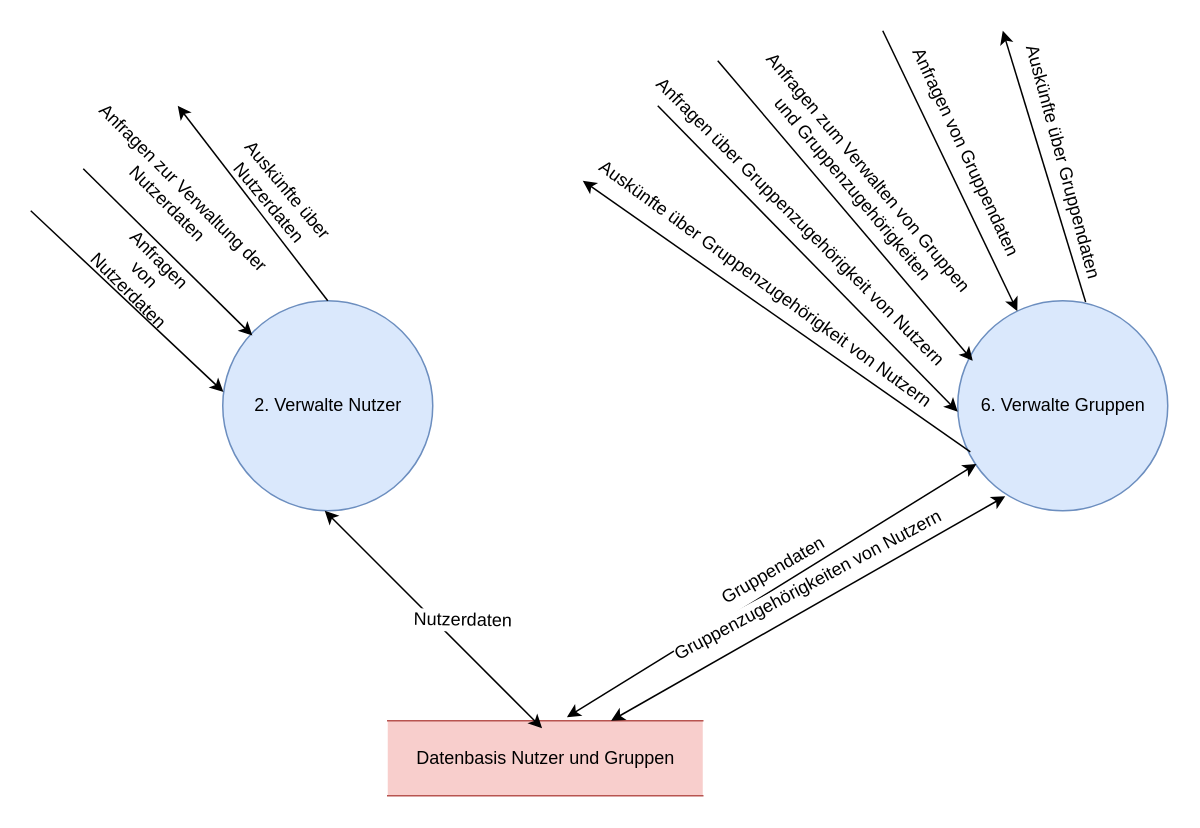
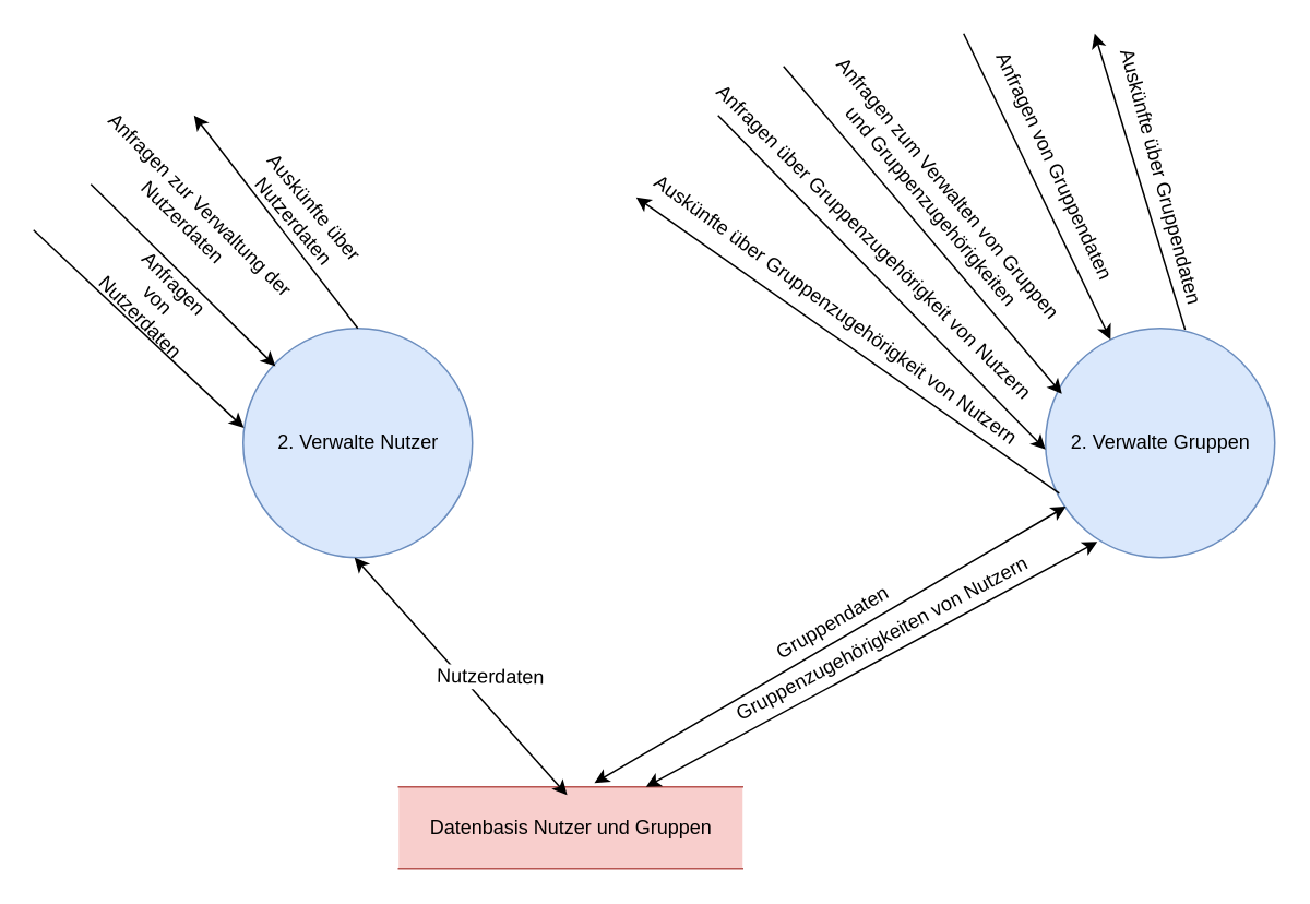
  <mxCell id="0" />
  <mxCell id="1" parent="0" />
  <mxCell id="2" value="2. Verwalte Nutzer &lt;br&gt;" style="shape=ellipse;html=1;dashed=0;whitespace=wrap;perimeter=ellipsePerimeter;fillColor=#dae8fc;strokeColor=#6c8ebf;" parent="1" vertex="1"><mxGeometry x="148" y="200" width="140" height="140" as="geometry" /></mxCell>
- <mxCell id="3" value="6. Verwalte Gruppen" style="shape=ellipse;html=1;dashed=0;whitespace=wrap;perimeter=ellipsePerimeter;fillColor=#dae8fc;strokeColor=#6c8ebf;" parent="1" vertex="1"><mxGeometry x="638" y="200" width="140" height="140" as="geometry" /></mxCell>
- <mxCell id="4" value="Datenbasis Nutzer und Gruppen" style="html=1;dashed=0;whitespace=wrap;shape=partialRectangle;right=0;left=0;fillColor=#f8cecc;strokeColor=#b85450;" parent="1" vertex="1"><mxGeometry x="258" y="480" width="210" height="50" as="geometry" /></mxCell>
+ <mxCell id="3" value="2. Verwalte Gruppen" style="shape=ellipse;html=1;dashed=0;whitespace=wrap;perimeter=ellipsePerimeter;fillColor=#dae8fc;strokeColor=#6c8ebf;" parent="1" vertex="1"><mxGeometry x="638" y="200" width="140" height="140" as="geometry" /></mxCell>
+ <mxCell id="4" value="Datenbasis Nutzer und Gruppen" style="html=1;dashed=0;whitespace=wrap;shape=partialRectangle;right=0;left=0;fillColor=#f8cecc;strokeColor=#b85450;" parent="1" vertex="1"><mxGeometry x="243" y="480" width="210" height="50" as="geometry" /></mxCell>
  <mxCell id="5" value="" style="endArrow=classic;html=1;entryX=0.091;entryY=0.223;entryDx=0;entryDy=0;entryPerimeter=0;" parent="1" edge="1"><mxGeometry width="50" height="50" relative="1" as="geometry"><mxPoint x="55" y="112" as="sourcePoint" /><mxPoint x="167.74" y="223.22" as="targetPoint" /></mxGeometry></mxCell>
  <mxCell id="6" value="" style="endArrow=classic;html=1;" parent="1" edge="1"><mxGeometry width="50" height="50" relative="1" as="geometry"><mxPoint x="478" y="40" as="sourcePoint" /><mxPoint x="648" y="240" as="targetPoint" /></mxGeometry></mxCell>
  <mxCell id="7" value="Anfragen zur Verwaltung&amp;nbsp;der Nutzerdaten" style="text;html=1;strokeColor=none;fillColor=none;align=center;verticalAlign=middle;whiteSpace=wrap;rounded=0;rotation=45;" parent="1" vertex="1"><mxGeometry x="22" y="95" width="190" height="70" as="geometry" /></mxCell>
  <mxCell id="8" value="&amp;nbsp;Auskünfte über Nutzerdaten" style="text;html=1;strokeColor=none;fillColor=none;align=center;verticalAlign=middle;whiteSpace=wrap;rounded=0;rotation=50;" parent="1" vertex="1"><mxGeometry x="138" y="110" width="95" height="39" as="geometry" /></mxCell>
  <mxCell id="9" value="" style="endArrow=classic;html=1;exitX=0.5;exitY=0;exitDx=0;exitDy=0;" parent="1" source="2" edge="1"><mxGeometry width="50" height="50" relative="1" as="geometry"><mxPoint x="189" y="210" as="sourcePoint" /><mxPoint x="118" y="70" as="targetPoint" /></mxGeometry></mxCell>
  <mxCell id="10" value="" style="endArrow=classic;startArrow=classic;html=1;entryX=0.5;entryY=1;entryDx=0;entryDy=0;exitX=0.49;exitY=0.1;exitDx=0;exitDy=0;exitPerimeter=0;" parent="1" source="4" edge="1"><mxGeometry width="50" height="50" relative="1" as="geometry"><mxPoint x="216" y="460" as="sourcePoint" /><mxPoint x="216" y="340" as="targetPoint" /></mxGeometry></mxCell>
  <mxCell id="11" value="Nutzerdaten" style="text;html=1;align=center;verticalAlign=middle;resizable=0;points=[];;labelBackgroundColor=#ffffff;rotation=1;" parent="10" vertex="1" connectable="0"><mxGeometry x="-0.231" y="1" relative="1" as="geometry"><mxPoint x="3" y="-17.5" as="offset" /></mxGeometry></mxCell>
  <mxCell id="12" value="Anfragen von Nutzerdaten" style="text;html=1;strokeColor=none;fillColor=none;align=center;verticalAlign=middle;whiteSpace=wrap;rounded=0;rotation=45;" parent="1" vertex="1"><mxGeometry x="76" y="173" width="40" height="20" as="geometry" /></mxCell>
  <mxCell id="13" value="" style="endArrow=classic;html=1;entryX=-0.011;entryY=0.577;entryDx=0;entryDy=0;entryPerimeter=0;" parent="1" edge="1"><mxGeometry width="50" height="50" relative="1" as="geometry"><mxPoint x="20" y="140" as="sourcePoint" /><mxPoint x="148.46" y="260.78" as="targetPoint" /></mxGeometry></mxCell>
  <mxCell id="14" value="" style="endArrow=classic;html=1;" parent="1" target="3" edge="1"><mxGeometry width="50" height="50" relative="1" as="geometry"><mxPoint x="588" y="20" as="sourcePoint" /><mxPoint x="845.2" y="-22.84" as="targetPoint" /></mxGeometry></mxCell>
  <mxCell id="15" value="Anfragen von Gruppendaten" style="text;html=1;align=center;verticalAlign=middle;resizable=0;points=[];;labelBackgroundColor=#ffffff;rotation=65;" parent="14" vertex="1" connectable="0"><mxGeometry x="-0.314" y="1" relative="1" as="geometry"><mxPoint x="24" y="17" as="offset" /></mxGeometry></mxCell>
  <mxCell id="16" value="" style="endArrow=classic;html=1;exitX=0.609;exitY=0.006;exitDx=0;exitDy=0;exitPerimeter=0;" parent="1" source="3" edge="1"><mxGeometry width="50" height="50" relative="1" as="geometry"><mxPoint x="718" y="50" as="sourcePoint" /><mxPoint x="668" y="20" as="targetPoint" /></mxGeometry></mxCell>
  <mxCell id="17" value="Auskünfte über Gruppendaten" style="text;html=1;align=center;verticalAlign=middle;resizable=0;points=[];;labelBackgroundColor=#ffffff;rotation=75;" parent="16" vertex="1" connectable="0"><mxGeometry x="0.283" relative="1" as="geometry"><mxPoint x="21" y="21" as="offset" /></mxGeometry></mxCell>
  <mxCell id="18" value="&lt;span style=&quot;background-color: rgb(255 , 255 , 255)&quot;&gt;Anfragen zum Verwalten von Gruppen&lt;br&gt;&amp;nbsp;und Gruppenzugehörigkeiten&lt;br&gt;&lt;/span&gt;" style="text;html=1;align=center;verticalAlign=middle;resizable=0;points=[];;autosize=1;rotation=50;" parent="1" vertex="1"><mxGeometry x="463" y="104" width="220" height="30" as="geometry" /></mxCell>
  <mxCell id="19" value="" style="endArrow=classic;html=1;" parent="1" edge="1"><mxGeometry width="50" height="50" relative="1" as="geometry"><mxPoint x="438" y="70" as="sourcePoint" /><mxPoint x="638" y="274" as="targetPoint" /></mxGeometry></mxCell>
  <mxCell id="20" value="Anfragen über Gruppenzugehörigkeit von Nutzern" style="text;html=1;align=center;verticalAlign=middle;resizable=0;points=[];;labelBackgroundColor=#ffffff;rotation=45;" parent="19" vertex="1" connectable="0"><mxGeometry x="-0.12" y="2" relative="1" as="geometry"><mxPoint x="5" y="-12" as="offset" /></mxGeometry></mxCell>
  <mxCell id="21" value="" style="endArrow=classic;html=1;exitX=0.06;exitY=0.72;exitDx=0;exitDy=0;exitPerimeter=0;" parent="1" source="3" edge="1"><mxGeometry width="50" height="50" relative="1" as="geometry"><mxPoint x="38" y="840" as="sourcePoint" /><mxPoint x="388" y="120" as="targetPoint" /></mxGeometry></mxCell>
  <mxCell id="22" value="Auskünfte über Gruppenzugehörigkeit von Nutzern" style="text;html=1;align=center;verticalAlign=middle;resizable=0;points=[];;labelBackgroundColor=#ffffff;rotation=36;direction=south;" parent="21" vertex="1" connectable="0"><mxGeometry x="-0.114" y="1" relative="1" as="geometry"><mxPoint x="-21" y="-33.5" as="offset" /></mxGeometry></mxCell>
  <mxCell id="23" value="" style="endArrow=classic;startArrow=classic;html=1;entryX=0.226;entryY=0.931;entryDx=0;entryDy=0;entryPerimeter=0;" parent="1" source="4" target="3" edge="1"><mxGeometry width="50" height="50" relative="1" as="geometry"><mxPoint x="38" y="600" as="sourcePoint" /><mxPoint x="88" y="550" as="targetPoint" /></mxGeometry></mxCell>
  <mxCell id="24" value="" style="endArrow=classic;startArrow=classic;html=1;entryX=0.089;entryY=0.777;entryDx=0;entryDy=0;entryPerimeter=0;exitX=0.569;exitY=-0.048;exitDx=0;exitDy=0;exitPerimeter=0;" parent="1" source="4" target="3" edge="1"><mxGeometry width="50" height="50" relative="1" as="geometry"><mxPoint x="38" y="600" as="sourcePoint" /><mxPoint x="88" y="550" as="targetPoint" /></mxGeometry></mxCell>
  <mxCell id="25" value="Gruppendaten" style="text;html=1;align=center;verticalAlign=middle;resizable=0;points=[];;labelBackgroundColor=#ffffff;rotation=-30;" parent="24" vertex="1" connectable="0"><mxGeometry x="0.078" y="1" relative="1" as="geometry"><mxPoint x="-9.5" y="-5.5" as="offset" /></mxGeometry></mxCell>
  <mxCell id="26" value="&lt;span style=&quot;background-color: rgb(255 , 255 , 255)&quot;&gt;Gruppenzugehörigkeiten von Nutzern&lt;/span&gt;" style="text;html=1;align=center;verticalAlign=middle;resizable=0;points=[];;autosize=1;rotation=332;" parent="1" vertex="1"><mxGeometry x="433" y="380" width="210" height="20" as="geometry" /></mxCell>
